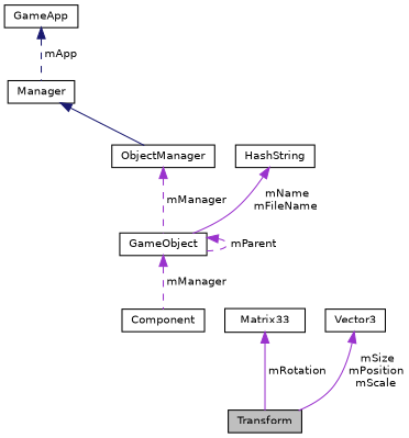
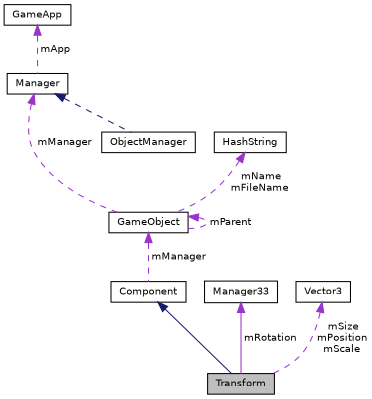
  digraph {
    node [color=black fillcolor=white fontname=Helvetica fontsize=10 shape=record style=filled]
    edge [color=darkorchid3 dir=back fontname=Helvetica fontsize=10 labelfontname=Helvetica labelfontsize=10 style=dashed]
    n1 [fillcolor=grey75 fontcolor=black height=0.2 label=Transform width=0.4]
    n2 [height=0.2 label=Component width=0.4]
    n3 [height=0.2 label=GameObject width=0.4]
    n4 [height=0.2 label=ObjectManager width=0.4]
    n5 [height=0.2 label=Manager width=0.4]
    n6 [height=0.2 label=GameApp width=0.4]
    n7 [height=0.2 label=HashString width=0.4]
-   n8 [height=0.2 label=Matrix33 width=0.4]
+   n8 [height=0.2 label=Manager33 width=0.4]
    n9 [height=0.2 label=Vector3 width=0.4]
+   n2 -> n1 [color=midnightblue style=solid]
    n3 -> n2 [label=" mManager"]
    n3 -> n3 [label=" mParent"]
-   n4 -> n3 [label=" mManager"]
-   n5 -> n4 [color=midnightblue style=solid]
-   n6 -> n5 [color=midnightblue label=" mApp"]
-   n7 -> n3 [label=" mName\nmFileName" style=solid]
+   n5 -> n3 [label=" mManager"]
+   n5 -> n4 [color=midnightblue]
+   n6 -> n5 [label=" mApp"]
+   n7 -> n3 [label=" mName\nmFileName"]
    n8 -> n1 [label=" mRotation" style=solid]
-   n9 -> n1 [label=" mSize\nmPosition\nmScale" style=solid]
+   n9 -> n1 [label=" mSize\nmPosition\nmScale"]
  }
